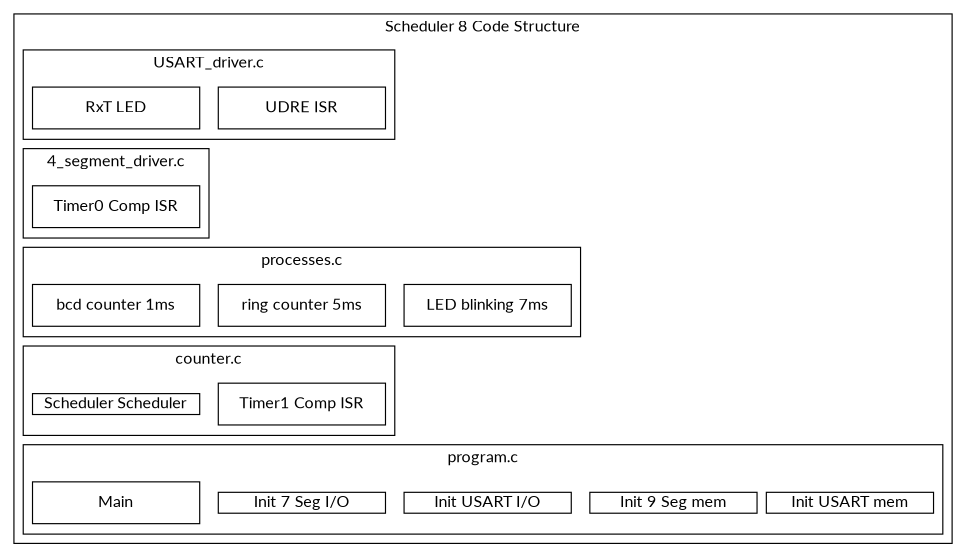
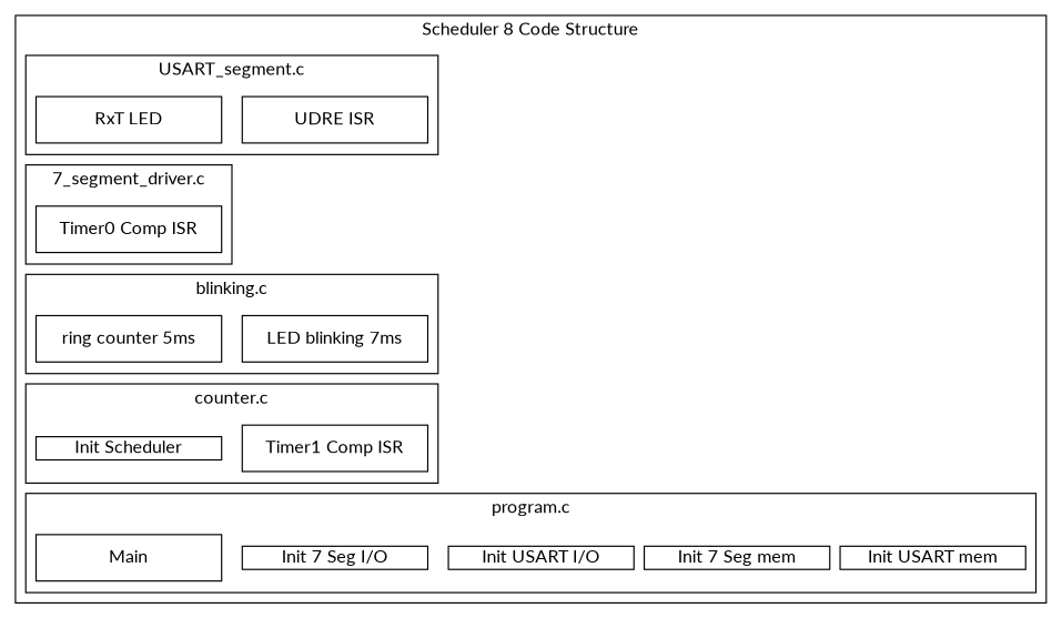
  digraph {
    fontname=Lato
    nodesep=0.02
    rankdir=LR
    ranksep=0.02
    node [fixedsize=true fontname=Lato shape=record]
    edge [fontname=Lato style=invis]
    n1 [height=0.5 label="RxT LED" width=2]
    n2 [height=0.5 label="UDRE ISR" width=2]
    n3 [height=0.5 label="Timer0 Comp ISR" width=2]
-   n4 [height=0.5 label="bcd counter 1ms" width=2]
    n5 [height=0.5 label="ring counter 5ms" width=2]
    n6 [height=0.5 label="LED blinking 7ms" width=2]
-   n7 [height=0.25 label="Scheduler Scheduler" width=2]
+   n7 [height=0.25 label="Init Scheduler" width=2]
    n8 [height=0.5 label="Timer1 Comp ISR" width=2]
    n9 [height=0.5 label=Main width=2]
    n10 [height=0.25 label="Init 7 Seg I/O" width=2]
    n11 [height=0.25 label="Init USART I/O" width=2]
-   n12 [height=0.25 label="Init 9 Seg mem" width=2]
+   n12 [height=0.25 label="Init 7 Seg mem" width=2]
    n13 [height=0.25 label="Init USART mem" width=2]
    subgraph cluster_1 {
      label="Scheduler 8 Code Structure"
      subgraph cluster_2 {
-       label="USART_driver.c"
+       label="USART_segment.c"
        n1
        n2
      }
      subgraph cluster_3 {
-       label="4_segment_driver.c"
+       label="7_segment_driver.c"
        n3
      }
      subgraph cluster_4 {
-       label="processes.c"
-       n4
+       label="blinking.c"
        n5
        n6
      }
      subgraph cluster_5 {
        label="counter.c"
        n7
        n8
      }
      subgraph cluster_6 {
        label="program.c"
        n9
        n10
        n11
        n12
        n13
      }
    }
    n1 -> n2
-   n4 -> n5
    n5 -> n6
    n7 -> n8
    n9 -> n10
    n10 -> n11
    n11 -> n12
    n12 -> n13
  }
